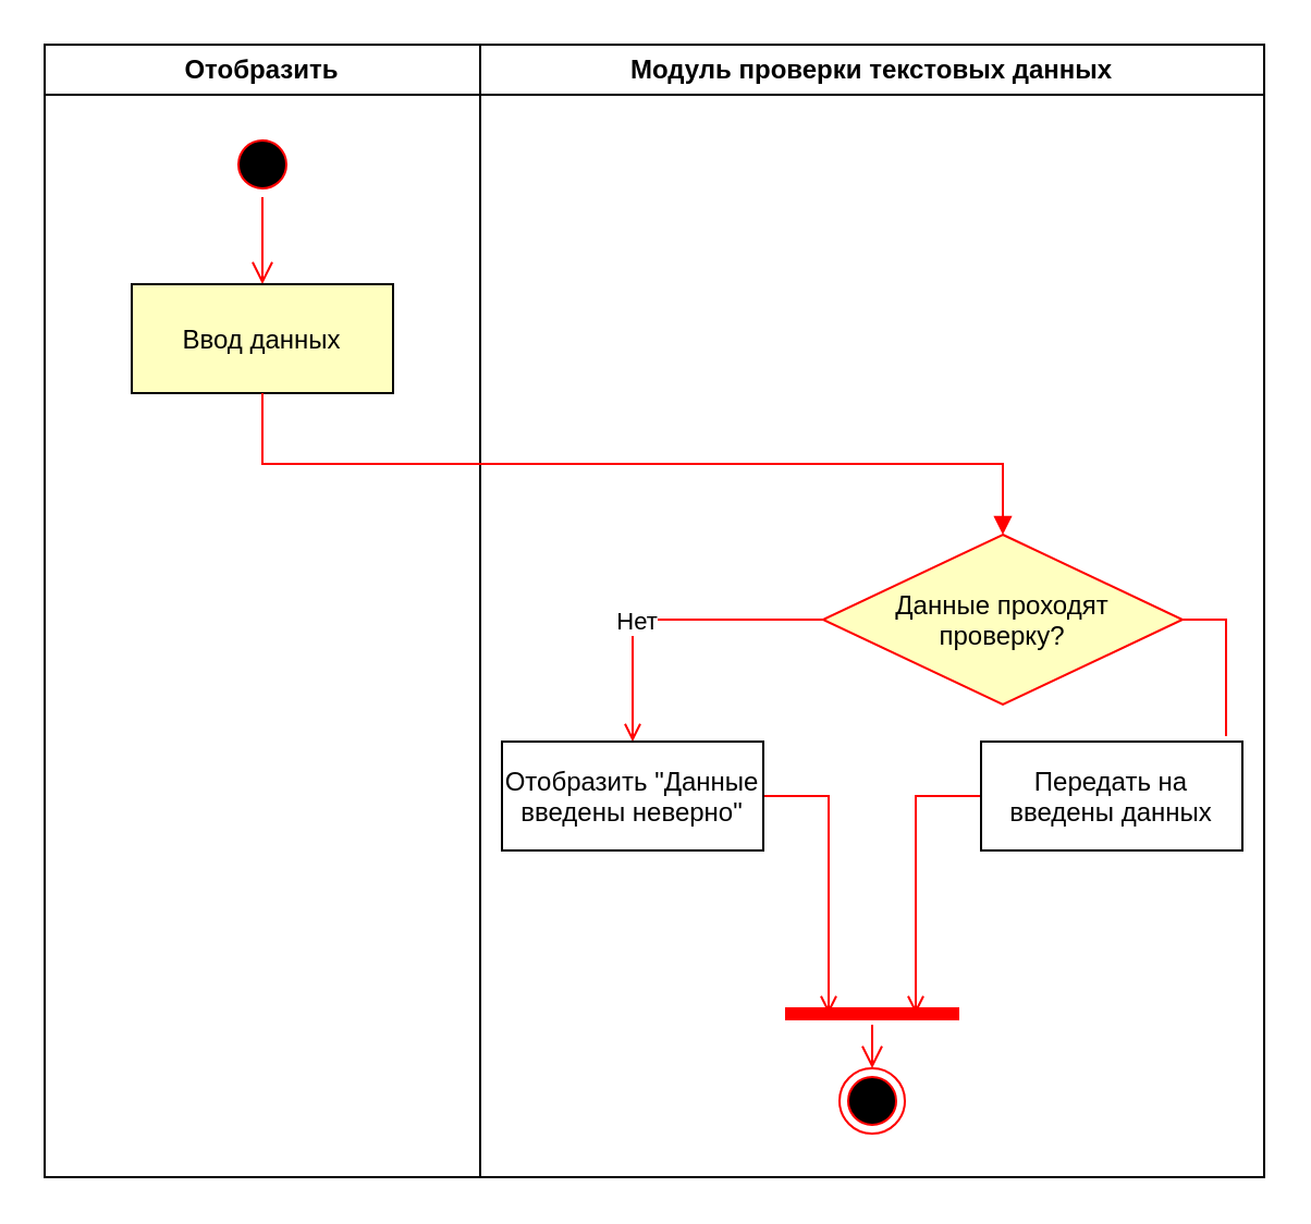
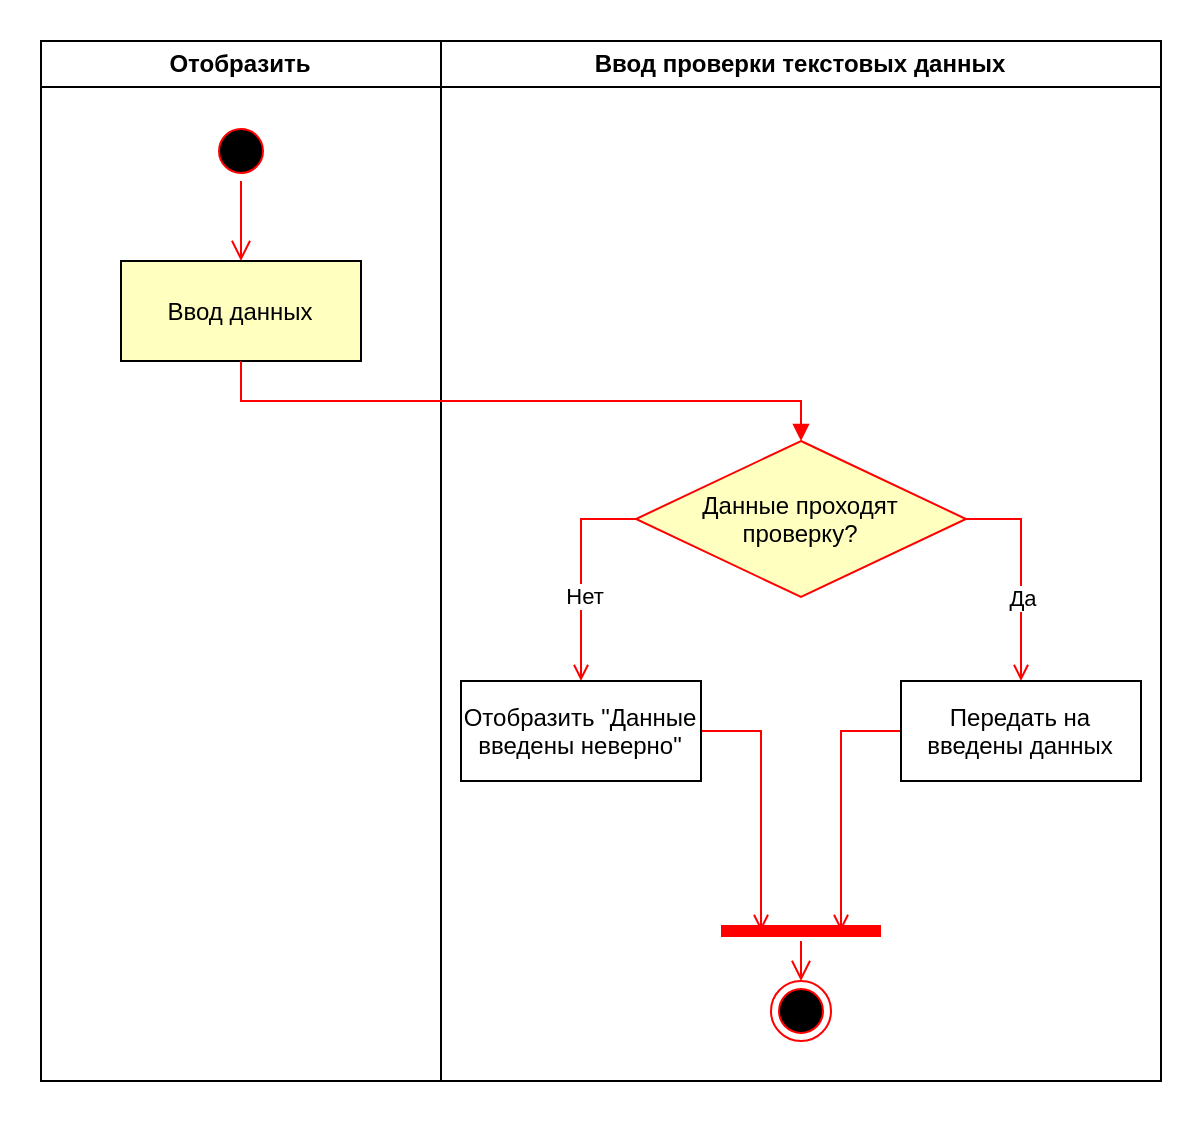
  <mxCell id="0" />
  <mxCell id="1" parent="0" />
  <mxCell id="2" value="Отобразить" style="swimlane;whiteSpace=wrap" parent="1" vertex="1"><mxGeometry x="20" y="20" width="200" height="520" as="geometry" /></mxCell>
  <mxCell id="3" value="" style="ellipse;shape=startState;fillColor=#000000;strokeColor=#ff0000;" parent="2" vertex="1"><mxGeometry x="85" y="40" width="30" height="30" as="geometry" /></mxCell>
  <mxCell id="4" value="" style="edgeStyle=elbowEdgeStyle;elbow=horizontal;verticalAlign=bottom;endArrow=open;endSize=8;strokeColor=#FF0000;endFill=1;rounded=0" parent="2" source="3" target="5" edge="1"><mxGeometry x="100" y="40" as="geometry"><mxPoint x="115" y="110" as="targetPoint" /></mxGeometry></mxCell>
  <mxCell id="5" value="Ввод данных" style="fillColor=#ffffc0;" parent="2" vertex="1"><mxGeometry x="40" y="110" width="120" height="50" as="geometry" /></mxCell>
- <mxCell id="6" value="Модуль проверки текстовых данных" style="swimlane;whiteSpace=wrap" parent="1" vertex="1"><mxGeometry x="220" y="20" width="360" height="520" as="geometry" /></mxCell>
+ <mxCell id="6" value="Ввод проверки текстовых данных" style="swimlane;whiteSpace=wrap" parent="1" vertex="1"><mxGeometry x="220" y="20" width="360" height="520" as="geometry" /></mxCell>
  <mxCell id="7" value="" style="edgeStyle=orthogonalEdgeStyle;shape=connector;rounded=0;orthogonalLoop=1;jettySize=auto;html=1;labelBackgroundColor=default;strokeColor=#FF0000;fontFamily=Helvetica;fontSize=11;fontColor=default;endArrow=open;endFill=1;exitX=0;exitY=0.5;exitDx=0;exitDy=0;" parent="6" source="12" target="14" edge="1"><mxGeometry relative="1" as="geometry"><mxPoint x="-35" y="229" as="targetPoint" /></mxGeometry></mxCell>
  <mxCell id="8" value="Да" style="edgeLabel;html=1;align=center;verticalAlign=middle;resizable=0;points=[];fontSize=11;fontFamily=Helvetica;fontColor=default;" parent="7" vertex="1" connectable="0"><mxGeometry x="0.223" y="1" relative="1" as="geometry"><mxPoint as="offset" /></mxGeometry></mxCell>
  <mxCell id="9" value="Нет" style="edgeLabel;html=1;align=center;verticalAlign=middle;resizable=0;points=[];fontSize=11;fontFamily=Helvetica;fontColor=default;" parent="7" vertex="1" connectable="0"><mxGeometry x="0.223" y="1" relative="1" as="geometry"><mxPoint as="offset" /></mxGeometry></mxCell>
  <mxCell id="10" style="edgeStyle=orthogonalEdgeStyle;shape=connector;rounded=0;orthogonalLoop=1;jettySize=auto;html=1;exitX=1;exitY=0.5;exitDx=0;exitDy=0;labelBackgroundColor=default;strokeColor=#FF0000;fontFamily=Helvetica;fontSize=11;fontColor=default;endArrow=open;endFill=1;" parent="6" source="12" target="16" edge="1"><mxGeometry relative="1" as="geometry" /></mxCell>
  <mxCell id="11" value="Да" style="edgeLabel;html=1;align=center;verticalAlign=middle;resizable=0;points=[];fontSize=11;fontFamily=Helvetica;fontColor=default;" parent="10" vertex="1" connectable="0"><mxGeometry x="0.238" relative="1" as="geometry"><mxPoint as="offset" /></mxGeometry></mxCell>
- <mxCell id="12" value="Данные проходят&#10;проверку?" style="rhombus;fillColor=#ffffc0;strokeColor=#ff0000;" parent="6" vertex="1"><mxGeometry x="157.5" y="225" width="165" height="78" as="geometry" /></mxCell>
+ <mxCell id="12" value="Данные проходят&#10;проверку?" style="rhombus;fillColor=#ffffc0;strokeColor=#ff0000;" parent="6" vertex="1"><mxGeometry x="97.5" y="200" width="165" height="78" as="geometry" /></mxCell>
  <mxCell id="13" style="edgeStyle=orthogonalEdgeStyle;shape=connector;rounded=0;orthogonalLoop=1;jettySize=auto;html=1;entryX=0.25;entryY=0.5;entryDx=0;entryDy=0;entryPerimeter=0;labelBackgroundColor=default;strokeColor=#FF0000;fontFamily=Helvetica;fontSize=11;fontColor=default;endArrow=open;endFill=1;" parent="6" source="14" target="18" edge="1"><mxGeometry relative="1" as="geometry" /></mxCell>
  <mxCell id="14" value="Отобразить &quot;Данные&#10;введены неверно&quot;" style="" parent="6" vertex="1"><mxGeometry x="10" y="320" width="120" height="50" as="geometry" /></mxCell>
  <mxCell id="15" style="edgeStyle=orthogonalEdgeStyle;shape=connector;rounded=0;orthogonalLoop=1;jettySize=auto;html=1;entryX=0.75;entryY=0.5;entryDx=0;entryDy=0;entryPerimeter=0;labelBackgroundColor=default;strokeColor=#FF0000;fontFamily=Helvetica;fontSize=11;fontColor=default;endArrow=open;endFill=1;" parent="6" source="16" target="18" edge="1"><mxGeometry relative="1" as="geometry" /></mxCell>
  <mxCell id="16" value="Передать на&#10;введены данных" style="" parent="6" vertex="1"><mxGeometry x="230" y="320" width="120" height="50" as="geometry" /></mxCell>
  <mxCell id="17" value="" style="ellipse;html=1;shape=endState;fillColor=#000000;strokeColor=#ff0000;fontFamily=Helvetica;fontSize=11;fontColor=default;" parent="6" vertex="1"><mxGeometry x="165" y="470" width="30" height="30" as="geometry" /></mxCell>
  <mxCell id="18" value="" style="shape=line;html=1;strokeWidth=6;strokeColor=#ff0000;fontFamily=Helvetica;fontSize=11;fontColor=default;" parent="6" vertex="1"><mxGeometry x="140" y="440" width="80" height="10" as="geometry" /></mxCell>
  <mxCell id="19" value="" style="edgeStyle=orthogonalEdgeStyle;html=1;verticalAlign=bottom;endArrow=open;endSize=8;strokeColor=#ff0000;rounded=0;labelBackgroundColor=default;fontFamily=Helvetica;fontSize=11;fontColor=default;shape=connector;" parent="6" source="18" target="17" edge="1"><mxGeometry relative="1" as="geometry"><mxPoint x="180" y="460" as="targetPoint" /></mxGeometry></mxCell>
  <mxCell id="20" value="" style="endArrow=block;strokeColor=#FF0000;endFill=1;rounded=0;entryX=0.5;entryY=0;entryDx=0;entryDy=0;exitX=0.5;exitY=1;exitDx=0;exitDy=0;edgeStyle=orthogonalEdgeStyle;" parent="1" source="5" target="12" edge="1"><mxGeometry relative="1" as="geometry" /></mxCell>
